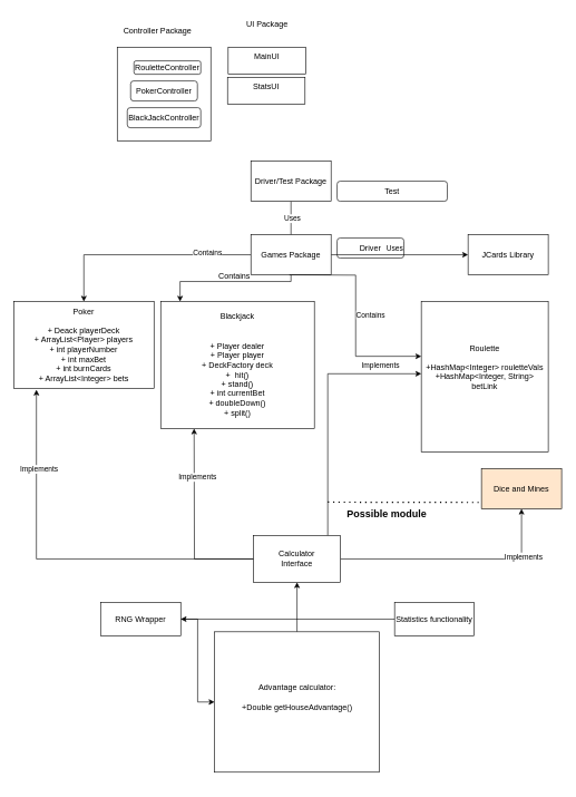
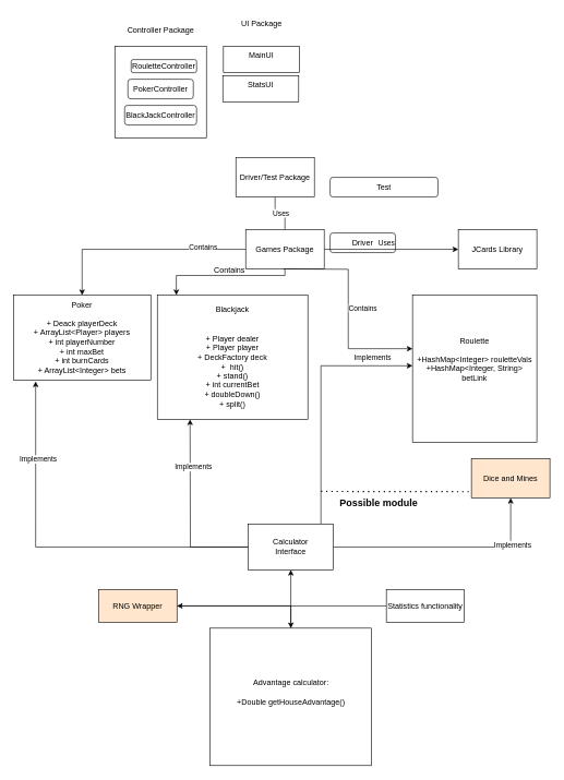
  <mxCell id="0" />
  <mxCell id="1" parent="0" />
  <mxCell id="2" value="&lt;div&gt;Poker&lt;/div&gt;&lt;div&gt;&lt;br&gt;&lt;/div&gt;&lt;div&gt;+ Deack playerDeck&lt;/div&gt;&lt;div&gt;+ ArrayList&amp;lt;Player&amp;gt; players&lt;/div&gt;&lt;div&gt;+ int playerNumber&lt;/div&gt;&lt;div&gt;+ int maxBet&lt;/div&gt;&lt;div&gt;+ int burnCards&lt;/div&gt;&lt;div&gt;+ ArrayList&amp;lt;Integer&amp;gt; bets&lt;br&gt;&lt;/div&gt;" style="rounded=0;whiteSpace=wrap;html=1;" parent="1" vertex="1"><mxGeometry x="20" y="450" width="210" height="130" as="geometry" /></mxCell>
  <mxCell id="3" value="&lt;div&gt;Blackjack&lt;/div&gt;&lt;div&gt;&lt;br&gt;&lt;/div&gt;&lt;div&gt;&lt;br&gt;&lt;/div&gt;&lt;div&gt;+ Player dealer&lt;/div&gt;&lt;div&gt;+ Player player&lt;/div&gt;&lt;div&gt;+ DeckFactory deck&lt;/div&gt;&lt;div&gt;+&amp;nbsp; hit()&lt;/div&gt;&lt;div&gt;+ stand()&lt;/div&gt;&lt;div&gt;+ int currentBet&lt;/div&gt;&lt;div&gt;+ doubleDown()&lt;/div&gt;&lt;div&gt;+ split()&lt;br&gt;&lt;/div&gt;" style="rounded=0;whiteSpace=wrap;html=1;" parent="1" vertex="1"><mxGeometry x="240" y="450" width="230" height="190" as="geometry" /></mxCell>
  <mxCell id="4" value="&lt;div&gt;Roulette&lt;/div&gt;&lt;div&gt;&lt;br&gt;&lt;/div&gt;&lt;div&gt;+HashMap&amp;lt;Integer&amp;gt; rouletteVals&lt;/div&gt;&lt;div&gt;+HashMap&amp;lt;Integer, String&amp;gt; betLink&lt;/div&gt;&lt;div&gt;&lt;br&gt;&lt;/div&gt;&lt;div&gt;&lt;br&gt;&lt;/div&gt;" style="rounded=0;whiteSpace=wrap;html=1;" parent="1" vertex="1"><mxGeometry x="630" y="450" width="190" height="225" as="geometry" /></mxCell>
  <mxCell id="5" value="&lt;div&gt;MainUI&lt;/div&gt;&lt;div&gt;&lt;br&gt;&lt;/div&gt;" style="rounded=0;whiteSpace=wrap;html=1;" parent="1" vertex="1"><mxGeometry x="341" y="70" width="116" height="40" as="geometry" /></mxCell>
  <mxCell id="6" value="" style="endArrow=none;dashed=1;html=1;dashPattern=1 3;strokeWidth=2;rounded=0;" parent="1" edge="1"><mxGeometry width="50" height="50" relative="1" as="geometry"><mxPoint x="490" y="750" as="sourcePoint" /><mxPoint x="724.5" y="750.5" as="targetPoint" /></mxGeometry></mxCell>
  <mxCell id="7" value="&lt;div&gt;Dice and Mines&lt;/div&gt;" style="rounded=0;whiteSpace=wrap;html=1;fillColor=#ffe6cc;" parent="1" vertex="1"><mxGeometry x="720" y="700" width="120" height="60" as="geometry" /></mxCell>
  <mxCell id="8" value="&lt;font style=&quot;font-size: 15px;&quot;&gt;Possible module&lt;/font&gt;" style="text;strokeColor=none;fillColor=none;html=1;fontSize=24;fontStyle=1;verticalAlign=middle;align=center;" parent="1" vertex="1"><mxGeometry x="527.5" y="745" width="100" height="40" as="geometry" /></mxCell>
  <mxCell id="9" style="edgeStyle=orthogonalEdgeStyle;rounded=0;orthogonalLoop=1;jettySize=auto;html=1;" parent="1" source="10" target="21" edge="1"><mxGeometry relative="1" as="geometry" /></mxCell>
- <mxCell id="10" value="RNG Wrapper" style="rounded=0;whiteSpace=wrap;html=1;" parent="1" vertex="1"><mxGeometry x="150" y="900" width="120" height="50" as="geometry" /></mxCell>
+ <mxCell id="10" value="RNG Wrapper" style="rounded=0;whiteSpace=wrap;html=1;fillColor=#ffe6cc;" parent="1" vertex="1"><mxGeometry x="150" y="900" width="120" height="50" as="geometry" /></mxCell>
  <mxCell id="11" style="edgeStyle=orthogonalEdgeStyle;rounded=0;orthogonalLoop=1;jettySize=auto;html=1;exitX=0;exitY=0.5;exitDx=0;exitDy=0;entryX=0.162;entryY=1.015;entryDx=0;entryDy=0;entryPerimeter=0;" parent="1" source="19" edge="1" target="2"><mxGeometry relative="1" as="geometry"><mxPoint x="59" y="670" as="targetPoint" /></mxGeometry></mxCell>
  <mxCell id="12" value="Implements" style="edgeLabel;html=1;align=center;verticalAlign=middle;resizable=0;points=[];" parent="11" vertex="1" connectable="0"><mxGeometry x="0.591" y="-3" relative="1" as="geometry"><mxPoint as="offset" /></mxGeometry></mxCell>
  <mxCell id="13" style="edgeStyle=orthogonalEdgeStyle;rounded=0;orthogonalLoop=1;jettySize=auto;html=1;" parent="1" source="19" target="4" edge="1"><mxGeometry relative="1" as="geometry"><Array as="points"><mxPoint x="490" y="558" /></Array></mxGeometry></mxCell>
  <mxCell id="14" value="Implements" style="edgeLabel;html=1;align=center;verticalAlign=middle;resizable=0;points=[];" parent="13" vertex="1" connectable="0"><mxGeometry x="0.186" relative="1" as="geometry"><mxPoint x="78" y="-29" as="offset" /></mxGeometry></mxCell>
  <mxCell id="15" style="edgeStyle=orthogonalEdgeStyle;rounded=0;orthogonalLoop=1;jettySize=auto;html=1;entryX=0.5;entryY=1;entryDx=0;entryDy=0;" parent="1" source="19" target="7" edge="1"><mxGeometry relative="1" as="geometry" /></mxCell>
  <mxCell id="16" value="Implements" style="edgeLabel;html=1;align=center;verticalAlign=middle;resizable=0;points=[];" parent="15" vertex="1" connectable="0"><mxGeometry x="0.589" y="-2" relative="1" as="geometry"><mxPoint as="offset" /></mxGeometry></mxCell>
  <mxCell id="17" style="edgeStyle=orthogonalEdgeStyle;rounded=0;orthogonalLoop=1;jettySize=auto;html=1;" edge="1" parent="1" source="19"><mxGeometry relative="1" as="geometry"><mxPoint x="290" y="640" as="targetPoint" /></mxGeometry></mxCell>
  <mxCell id="18" value="Implements" style="edgeLabel;html=1;align=center;verticalAlign=middle;resizable=0;points=[];" vertex="1" connectable="0" parent="17"><mxGeometry x="0.492" y="-4" relative="1" as="geometry"><mxPoint as="offset" /></mxGeometry></mxCell>
  <mxCell id="19" value="&lt;div&gt;Calculator&lt;/div&gt;Interface" style="rounded=0;whiteSpace=wrap;html=1;" parent="1" vertex="1"><mxGeometry x="379" y="800" width="130" height="70" as="geometry" /></mxCell>
  <mxCell id="20" style="edgeStyle=orthogonalEdgeStyle;rounded=0;orthogonalLoop=1;jettySize=auto;html=1;" parent="1" source="21" target="19" edge="1"><mxGeometry relative="1" as="geometry"><Array as="points"><mxPoint x="444" y="840" /><mxPoint x="444" y="840" /></Array></mxGeometry></mxCell>
- <mxCell id="21" value="Advantage calculator:&lt;br&gt;&lt;div&gt;&lt;br&gt;&lt;/div&gt;&lt;div&gt;+Double getHouseAdvantage()&lt;/div&gt;&lt;div&gt;&lt;br&gt;&lt;/div&gt;" style="rounded=0;whiteSpace=wrap;html=1;" parent="1" vertex="1"><mxGeometry x="320.5" y="944" width="247" height="210" as="geometry" /></mxCell>
+ <mxCell id="21" value="Advantage calculator:&lt;br&gt;&lt;div&gt;&lt;br&gt;&lt;/div&gt;&lt;div&gt;+Double getHouseAdvantage()&lt;/div&gt;&lt;div&gt;&lt;br&gt;&lt;/div&gt;" style="rounded=0;whiteSpace=wrap;html=1;" parent="1" vertex="1"><mxGeometry x="320.5" y="959" width="247" height="210" as="geometry" /></mxCell>
  <mxCell id="22" style="edgeStyle=orthogonalEdgeStyle;rounded=0;orthogonalLoop=1;jettySize=auto;html=1;" edge="1" parent="1" source="23" target="10"><mxGeometry relative="1" as="geometry" /></mxCell>
  <mxCell id="23" value="Statistics functionality" style="rounded=0;whiteSpace=wrap;html=1;" parent="1" vertex="1"><mxGeometry x="590" y="900" width="119" height="50" as="geometry" /></mxCell>
  <mxCell id="24" value="" style="whiteSpace=wrap;html=1;aspect=fixed;" parent="1" vertex="1"><mxGeometry x="175" y="70" width="140" height="140" as="geometry" /></mxCell>
  <mxCell id="25" value="PokerController" style="rounded=1;whiteSpace=wrap;html=1;" parent="1" vertex="1"><mxGeometry x="195" y="120" width="100" height="30" as="geometry" /></mxCell>
  <mxCell id="26" value="BlackJackController" style="rounded=1;whiteSpace=wrap;html=1;" parent="1" vertex="1"><mxGeometry x="190" y="160" width="110" height="30" as="geometry" /></mxCell>
  <mxCell id="27" value="RouletteController" style="rounded=1;whiteSpace=wrap;html=1;" parent="1" vertex="1"><mxGeometry x="200" y="90" width="100" height="20" as="geometry" /></mxCell>
- <mxCell id="28" value="Controller Package" style="text;html=1;align=center;verticalAlign=middle;resizable=0;points=[];autosize=1;strokeColor=none;fillColor=none;" parent="1" vertex="1"><mxGeometry x="170" y="30" width="130" height="30" as="geometry" /></mxCell>
+ <mxCell id="28" value="Controller Package" style="text;html=1;align=center;verticalAlign=middle;resizable=0;points=[];autosize=1;strokeColor=none;fillColor=none;" parent="1" vertex="1"><mxGeometry x="180" y="30" width="130" height="30" as="geometry" /></mxCell>
  <mxCell id="29" value="UI Package" style="text;html=1;align=center;verticalAlign=middle;resizable=0;points=[];autosize=1;strokeColor=none;fillColor=none;" parent="1" vertex="1"><mxGeometry x="354" y="20" width="90" height="30" as="geometry" /></mxCell>
  <mxCell id="30" value="&lt;div&gt;StatsUI&lt;/div&gt;&lt;div&gt;&lt;br&gt;&lt;/div&gt;" style="rounded=0;whiteSpace=wrap;html=1;" parent="1" vertex="1"><mxGeometry x="340" y="115" width="116" height="40" as="geometry" /></mxCell>
  <mxCell id="31" style="edgeStyle=orthogonalEdgeStyle;rounded=0;orthogonalLoop=1;jettySize=auto;html=1;endArrow=none;" parent="1" source="33" target="41" edge="1"><mxGeometry relative="1" as="geometry" /></mxCell>
  <mxCell id="32" value="Uses" style="edgeLabel;html=1;align=center;verticalAlign=middle;resizable=0;points=[];" parent="31" vertex="1" connectable="0"><mxGeometry y="1" relative="1" as="geometry"><mxPoint as="offset" /></mxGeometry></mxCell>
- <mxCell id="33" value="Driver/Test Package" style="rounded=0;whiteSpace=wrap;html=1;" parent="1" vertex="1"><mxGeometry x="375" y="240" width="120" height="60" as="geometry" /></mxCell>
+ <mxCell id="33" value="Driver/Test Package" style="rounded=0;whiteSpace=wrap;html=1;" parent="1" vertex="1"><mxGeometry x="360" y="240" width="120" height="60" as="geometry" /></mxCell>
  <mxCell id="34" value="Driver" style="rounded=1;whiteSpace=wrap;html=1;" parent="1" vertex="1"><mxGeometry x="504" y="355" width="100" height="30" as="geometry" /></mxCell>
  <mxCell id="35" value="Test" style="rounded=1;whiteSpace=wrap;html=1;" parent="1" vertex="1"><mxGeometry x="504" y="270" width="165" height="30" as="geometry" /></mxCell>
  <mxCell id="36" style="edgeStyle=orthogonalEdgeStyle;rounded=0;orthogonalLoop=1;jettySize=auto;html=1;entryX=0.5;entryY=0;entryDx=0;entryDy=0;" parent="1" source="41" target="2" edge="1"><mxGeometry relative="1" as="geometry" /></mxCell>
  <mxCell id="37" value="Contains" style="edgeLabel;html=1;align=center;verticalAlign=middle;resizable=0;points=[];" parent="36" vertex="1" connectable="0"><mxGeometry x="-0.588" y="-4" relative="1" as="geometry"><mxPoint as="offset" /></mxGeometry></mxCell>
  <mxCell id="38" style="edgeStyle=orthogonalEdgeStyle;rounded=0;orthogonalLoop=1;jettySize=auto;html=1;" parent="1" source="41" target="3" edge="1"><mxGeometry relative="1" as="geometry"><Array as="points"><mxPoint x="435" y="420" /><mxPoint x="269" y="420" /></Array></mxGeometry></mxCell>
  <mxCell id="39" style="edgeStyle=orthogonalEdgeStyle;rounded=0;orthogonalLoop=1;jettySize=auto;html=1;" parent="1" source="41" target="42" edge="1"><mxGeometry relative="1" as="geometry" /></mxCell>
  <mxCell id="40" value="Uses" style="edgeLabel;html=1;align=center;verticalAlign=middle;resizable=0;points=[];" parent="39" vertex="1" connectable="0"><mxGeometry x="-0.19" y="-4" relative="1" as="geometry"><mxPoint x="11" y="-14" as="offset" /></mxGeometry></mxCell>
  <mxCell id="41" value="Games Package" style="rounded=0;whiteSpace=wrap;html=1;" parent="1" vertex="1"><mxGeometry x="375" y="350" width="120" height="60" as="geometry" /></mxCell>
  <mxCell id="42" value="JCards Library" style="rounded=0;whiteSpace=wrap;html=1;" parent="1" vertex="1"><mxGeometry x="700" y="350" width="120" height="60" as="geometry" /></mxCell>
  <mxCell id="43" style="edgeStyle=orthogonalEdgeStyle;rounded=0;orthogonalLoop=1;jettySize=auto;html=1;entryX=0;entryY=0.364;entryDx=0;entryDy=0;entryPerimeter=0;" edge="1" parent="1" target="4"><mxGeometry relative="1" as="geometry"><mxPoint x="432.5" y="410" as="sourcePoint" /><mxPoint x="567.5" y="549.925" as="targetPoint" /></mxGeometry></mxCell>
  <mxCell id="44" value="Contains" style="edgeLabel;html=1;align=center;verticalAlign=middle;resizable=0;points=[];" vertex="1" connectable="0" parent="43"><mxGeometry x="-0.007" y="1" relative="1" as="geometry"><mxPoint x="21" as="offset" /></mxGeometry></mxCell>
  <mxCell id="45" value="Contains" style="text;html=1;align=center;verticalAlign=middle;resizable=0;points=[];autosize=1;strokeColor=none;fillColor=none;" vertex="1" parent="1"><mxGeometry x="315" y="398" width="70" height="30" as="geometry" /></mxCell>
